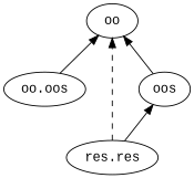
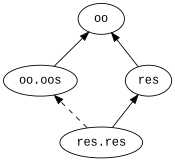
  digraph {
    fontname="Liberation Mono"
    rankdir=BT
    node [fontname="Liberation Mono"]
    edge [fontname="Liberation Mono"]
    n1 [label="oo.oos"]
    oo
-   oos
+   oos [label=res]
    n4 [label="res.res"]
    n1 -> oo
    oos -> oo
-   n4 -> oo [style=dashed]
+   n4 -> n1 [style=dashed]
    n4 -> oos
  }
